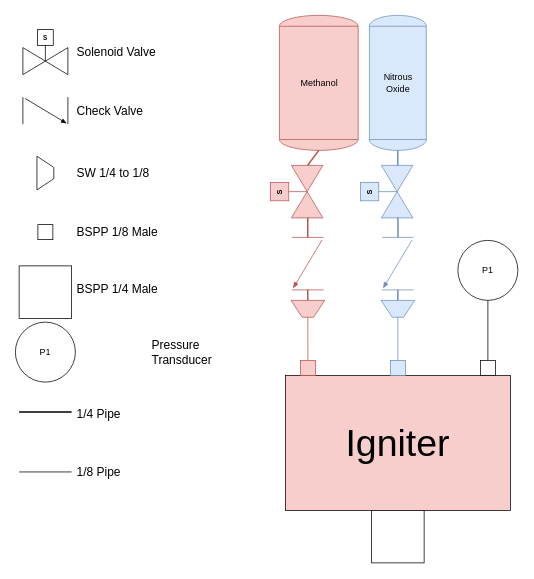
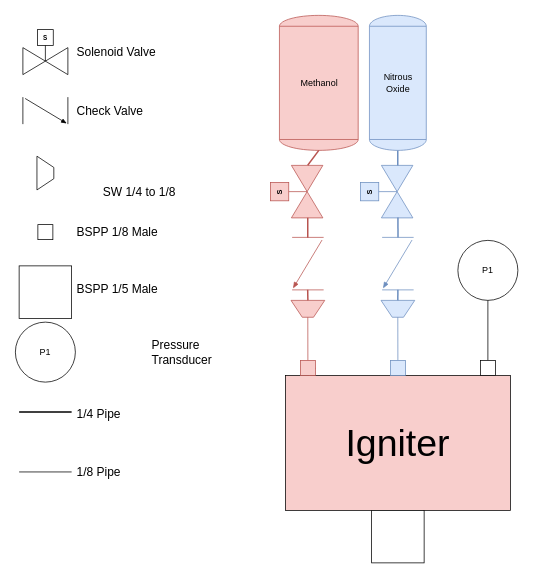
  <mxCell id="0" />
  <mxCell id="1" parent="0" />
  <mxCell id="2" value="Methanol" style="shape=mxgraph.pid.vessels.tank;html=1;pointerEvents=1;align=center;verticalLabelPosition=middle;verticalAlign=middle;dashed=0;labelPosition=center;fillColor=#f8cecc;strokeColor=#b85450;" parent="1" vertex="1"><mxGeometry x="372.1" y="20" width="105" height="180" as="geometry" /></mxCell>
  <mxCell id="3" value="Nitrous&lt;br&gt;Oxide" style="shape=mxgraph.pid.vessels.tank;html=1;pointerEvents=1;align=center;verticalLabelPosition=middle;verticalAlign=middle;dashed=0;labelPosition=center;fillColor=#dae8fc;strokeColor=#6c8ebf;" parent="1" vertex="1"><mxGeometry x="492.1" y="20" width="75.79" height="180" as="geometry" /></mxCell>
  <mxCell id="4" value="" style="verticalLabelPosition=bottom;align=center;html=1;verticalAlign=top;pointerEvents=1;dashed=0;shape=mxgraph.pid2valves.valve;valveType=check;rotation=90;fillColor=#f8cecc;strokeColor=#b85450;" parent="1" vertex="1"><mxGeometry x="375" y="330" width="70" height="42" as="geometry" /></mxCell>
  <mxCell id="5" value="" style="verticalLabelPosition=bottom;align=center;html=1;verticalAlign=top;pointerEvents=1;dashed=0;shape=mxgraph.pid2valves.valve;valveType=gate;actuator=solenoid;rotation=-90;fillColor=#f8cecc;strokeColor=#b85450;" parent="1" vertex="1"><mxGeometry x="360" y="220" width="70" height="70" as="geometry" /></mxCell>
  <mxCell id="6" value="" style="verticalLabelPosition=bottom;align=center;html=1;verticalAlign=top;pointerEvents=1;dashed=0;shape=mxgraph.pid2valves.valve;valveType=gate;actuator=solenoid;rotation=-90;fillColor=#dae8fc;strokeColor=#6c8ebf;" parent="1" vertex="1"><mxGeometry x="480" y="220" width="70" height="70" as="geometry" /></mxCell>
  <mxCell id="7" value="" style="endArrow=none;html=1;rounded=0;entryX=0.5;entryY=1;entryDx=0;entryDy=0;entryPerimeter=0;exitX=1.001;exitY=0.711;exitDx=0;exitDy=0;exitPerimeter=0;fillColor=#f8cecc;strokeColor=#b85450;strokeWidth=2;" parent="1" source="5" target="2" edge="1"><mxGeometry width="50" height="50" relative="1" as="geometry"><mxPoint x="350" y="220" as="sourcePoint" /><mxPoint x="400" y="170" as="targetPoint" /></mxGeometry></mxCell>
  <mxCell id="8" value="" style="endArrow=none;html=1;rounded=0;entryX=0.5;entryY=1;entryDx=0;entryDy=0;entryPerimeter=0;exitX=1.001;exitY=0.711;exitDx=0;exitDy=0;exitPerimeter=0;fillColor=#dae8fc;strokeColor=#6c8ebf;strokeWidth=2;" parent="1" edge="1"><mxGeometry width="50" height="50" relative="1" as="geometry"><mxPoint x="529.86" y="220" as="sourcePoint" /><mxPoint x="529.86" y="200" as="targetPoint" /></mxGeometry></mxCell>
  <mxCell id="9" value="" style="verticalLabelPosition=bottom;align=center;html=1;verticalAlign=top;pointerEvents=1;dashed=0;shape=mxgraph.pid2valves.valve;valveType=check;rotation=90;fillColor=#dae8fc;strokeColor=#6c8ebf;" parent="1" vertex="1"><mxGeometry x="495" y="330" width="70" height="42" as="geometry" /></mxCell>
  <mxCell id="10" value="" style="endArrow=none;html=1;rounded=0;exitX=0.006;exitY=0.503;exitDx=0;exitDy=0;exitPerimeter=0;entryX=0.001;entryY=0.712;entryDx=0;entryDy=0;entryPerimeter=0;strokeWidth=2;fillColor=#f8cecc;strokeColor=#b85450;" parent="1" source="4" target="5" edge="1"><mxGeometry width="50" height="50" relative="1" as="geometry"><mxPoint x="450" y="320" as="sourcePoint" /><mxPoint x="500" y="270" as="targetPoint" /></mxGeometry></mxCell>
  <mxCell id="11" value="" style="endArrow=none;html=1;rounded=0;entryX=0.005;entryY=0.715;entryDx=0;entryDy=0;entryPerimeter=0;exitX=0.003;exitY=0.495;exitDx=0;exitDy=0;exitPerimeter=0;strokeWidth=2;fillColor=#dae8fc;strokeColor=#6c8ebf;" parent="1" source="9" target="6" edge="1"><mxGeometry width="50" height="50" relative="1" as="geometry"><mxPoint x="460" y="340" as="sourcePoint" /><mxPoint x="510" y="290" as="targetPoint" /></mxGeometry></mxCell>
  <mxCell id="12" value="Igniter" style="rounded=0;whiteSpace=wrap;html=1;fontSize=50;fillColor=#f8cecc;" parent="1" vertex="1"><mxGeometry x="380" y="500" width="300" height="180" as="geometry" /></mxCell>
  <mxCell id="13" value="" style="shape=trapezoid;perimeter=trapezoidPerimeter;whiteSpace=wrap;html=1;fixedSize=1;rotation=-180;size=15;fillColor=#f8cecc;strokeColor=#b85450;" parent="1" vertex="1"><mxGeometry x="387.5" y="400" width="45" height="22.5" as="geometry" /></mxCell>
  <mxCell id="14" value="" style="shape=trapezoid;perimeter=trapezoidPerimeter;whiteSpace=wrap;html=1;fixedSize=1;rotation=-180;size=15;fillColor=#dae8fc;strokeColor=#6c8ebf;" parent="1" vertex="1"><mxGeometry x="507.5" y="400" width="45" height="22.5" as="geometry" /></mxCell>
  <mxCell id="15" value="" style="endArrow=none;html=1;rounded=0;exitX=0.5;exitY=1;exitDx=0;exitDy=0;entryX=0.998;entryY=0.506;entryDx=0;entryDy=0;entryPerimeter=0;strokeWidth=2;fillColor=#f8cecc;strokeColor=#b85450;" parent="1" source="13" target="4" edge="1"><mxGeometry width="50" height="50" relative="1" as="geometry"><mxPoint x="450" y="460" as="sourcePoint" /><mxPoint x="450" y="400" as="targetPoint" /></mxGeometry></mxCell>
  <mxCell id="16" value="" style="endArrow=none;html=1;rounded=0;exitX=0.5;exitY=1;exitDx=0;exitDy=0;entryX=0.999;entryY=0.499;entryDx=0;entryDy=0;entryPerimeter=0;strokeWidth=2;fillColor=#dae8fc;strokeColor=#6c8ebf;" parent="1" target="9" edge="1"><mxGeometry width="50" height="50" relative="1" as="geometry"><mxPoint x="529.9" y="400" as="sourcePoint" /><mxPoint x="530" y="390" as="targetPoint" /></mxGeometry></mxCell>
  <mxCell id="17" value="" style="endArrow=none;html=1;rounded=0;exitX=0.5;exitY=0;exitDx=0;exitDy=0;entryX=0.998;entryY=0.506;entryDx=0;entryDy=0;entryPerimeter=0;strokeWidth=1;fillColor=#f8cecc;strokeColor=#b85450;" parent="1" source="22" edge="1"><mxGeometry width="50" height="50" relative="1" as="geometry"><mxPoint x="409.91" y="436.5" as="sourcePoint" /><mxPoint x="409.91" y="422.5" as="targetPoint" /></mxGeometry></mxCell>
  <mxCell id="18" value="" style="endArrow=none;html=1;rounded=0;entryX=0.998;entryY=0.506;entryDx=0;entryDy=0;entryPerimeter=0;strokeWidth=1;exitX=0.5;exitY=0;exitDx=0;exitDy=0;fillColor=#dae8fc;strokeColor=#6c8ebf;" parent="1" source="23" edge="1"><mxGeometry width="50" height="50" relative="1" as="geometry"><mxPoint x="530" y="437" as="sourcePoint" /><mxPoint x="529.91" y="422.5" as="targetPoint" /></mxGeometry></mxCell>
  <mxCell id="19" value="P1" style="ellipse;whiteSpace=wrap;html=1;aspect=fixed;" parent="1" vertex="1"><mxGeometry x="610" y="320" width="80" height="80" as="geometry" /></mxCell>
  <mxCell id="20" value="" style="endArrow=none;html=1;rounded=0;exitX=0.5;exitY=0;exitDx=0;exitDy=0;" parent="1" source="24" edge="1"><mxGeometry width="50" height="50" relative="1" as="geometry"><mxPoint x="600" y="450" as="sourcePoint" /><mxPoint x="650" y="400" as="targetPoint" /></mxGeometry></mxCell>
  <mxCell id="21" value="" style="endArrow=none;html=1;rounded=0;exitX=0.107;exitY=0.002;exitDx=0;exitDy=0;entryX=0.998;entryY=0.506;entryDx=0;entryDy=0;entryPerimeter=0;strokeWidth=1;exitPerimeter=0;fillColor=#f8cecc;strokeColor=#b85450;" parent="1" source="12" target="22" edge="1"><mxGeometry width="50" height="50" relative="1" as="geometry"><mxPoint x="410" y="500" as="sourcePoint" /><mxPoint x="409.91" y="422.5" as="targetPoint" /></mxGeometry></mxCell>
  <mxCell id="22" value="" style="rounded=0;whiteSpace=wrap;html=1;fillColor=#f8cecc;strokeColor=#b85450;" parent="1" vertex="1"><mxGeometry x="400" y="480" width="20" height="20" as="geometry" /></mxCell>
  <mxCell id="23" value="" style="rounded=0;whiteSpace=wrap;html=1;fillColor=#dae8fc;strokeColor=#6c8ebf;" parent="1" vertex="1"><mxGeometry x="520" y="480" width="20" height="20" as="geometry" /></mxCell>
  <mxCell id="24" value="" style="rounded=0;whiteSpace=wrap;html=1;" parent="1" vertex="1"><mxGeometry x="640" y="480" width="20" height="20" as="geometry" /></mxCell>
  <mxCell id="25" value="" style="rounded=0;whiteSpace=wrap;html=1;" parent="1" vertex="1"><mxGeometry x="495" y="680" width="70" height="70" as="geometry" /></mxCell>
  <mxCell id="26" value="" style="rounded=0;whiteSpace=wrap;html=1;" parent="1" vertex="1"><mxGeometry x="50" y="299" width="20" height="20" as="geometry" /></mxCell>
  <mxCell id="27" value="" style="shape=trapezoid;perimeter=trapezoidPerimeter;whiteSpace=wrap;html=1;fixedSize=1;rotation=90;size=15;" parent="1" vertex="1"><mxGeometry x="37.5" y="219" width="45" height="22.5" as="geometry" /></mxCell>
  <mxCell id="28" value="" style="verticalLabelPosition=bottom;align=center;html=1;verticalAlign=top;pointerEvents=1;dashed=0;shape=mxgraph.pid2valves.valve;valveType=check;rotation=0;" parent="1" vertex="1"><mxGeometry x="30" y="129" width="60" height="36" as="geometry" /></mxCell>
  <mxCell id="29" value="" style="verticalLabelPosition=bottom;align=center;html=1;verticalAlign=top;pointerEvents=1;dashed=0;shape=mxgraph.pid2valves.valve;valveType=gate;actuator=solenoid;rotation=0;" parent="1" vertex="1"><mxGeometry x="30" y="39" width="60" height="60" as="geometry" /></mxCell>
  <mxCell id="30" value="" style="endArrow=none;html=1;rounded=0;strokeWidth=2;" parent="1" edge="1"><mxGeometry width="50" height="50" relative="1" as="geometry"><mxPoint x="25" y="548.75" as="sourcePoint" /><mxPoint x="95" y="548.75" as="targetPoint" /></mxGeometry></mxCell>
  <mxCell id="31" value="" style="rounded=0;whiteSpace=wrap;html=1;" parent="1" vertex="1"><mxGeometry x="25" y="354" width="70" height="70" as="geometry" /></mxCell>
  <mxCell id="32" value="" style="endArrow=none;html=1;rounded=0;strokeWidth=1;" parent="1" edge="1"><mxGeometry width="50" height="50" relative="1" as="geometry"><mxPoint x="25" y="628.75" as="sourcePoint" /><mxPoint x="95" y="628.75" as="targetPoint" /></mxGeometry></mxCell>
  <mxCell id="33" value="Solenoid Valve" style="text;html=1;align=left;verticalAlign=middle;resizable=0;points=[];autosize=1;strokeColor=none;fillColor=none;fontSize=16;" parent="1" vertex="1"><mxGeometry x="100" y="54" width="130" height="30" as="geometry" /></mxCell>
  <mxCell id="34" value="Check Valve" style="text;html=1;align=left;verticalAlign=middle;resizable=0;points=[];autosize=1;strokeColor=none;fillColor=none;fontSize=16;" parent="1" vertex="1"><mxGeometry x="100" y="132" width="110" height="30" as="geometry" /></mxCell>
- <mxCell id="35" value="SW 1/4 to 1/8" style="text;html=1;align=left;verticalAlign=middle;resizable=0;points=[];autosize=1;strokeColor=none;fillColor=none;fontSize=16;" parent="1" vertex="1"><mxGeometry x="100" y="215.25" width="120" height="30" as="geometry" /></mxCell>
+ <mxCell id="35" value="SW 1/4 to 1/8" style="text;html=1;align=left;verticalAlign=middle;resizable=0;points=[];autosize=1;strokeColor=none;fillColor=none;fontSize=16;" parent="1" vertex="1"><mxGeometry x="135" y="240.25" width="120" height="30" as="geometry" /></mxCell>
  <mxCell id="36" value="BSPP 1/8 Male" style="text;html=1;align=left;verticalAlign=middle;resizable=0;points=[];autosize=1;strokeColor=none;fillColor=none;fontSize=16;" parent="1" vertex="1"><mxGeometry x="100" y="294" width="130" height="30" as="geometry" /></mxCell>
- <mxCell id="37" value="BSPP 1/4 Male" style="text;html=1;align=left;verticalAlign=middle;resizable=0;points=[];autosize=1;strokeColor=none;fillColor=none;fontSize=16;" parent="1" vertex="1"><mxGeometry x="100" y="370" width="130" height="30" as="geometry" /></mxCell>
+ <mxCell id="37" value="BSPP 1/5 Male" style="text;html=1;align=left;verticalAlign=middle;resizable=0;points=[];autosize=1;strokeColor=none;fillColor=none;fontSize=16;" parent="1" vertex="1"><mxGeometry x="100" y="370" width="130" height="30" as="geometry" /></mxCell>
  <mxCell id="38" value="1/4 Pipe" style="text;html=1;align=left;verticalAlign=middle;resizable=0;points=[];autosize=1;strokeColor=none;fillColor=none;fontSize=16;" parent="1" vertex="1"><mxGeometry x="100" y="536.25" width="80" height="30" as="geometry" /></mxCell>
  <mxCell id="39" value="1/8 Pipe" style="text;html=1;align=left;verticalAlign=middle;resizable=0;points=[];autosize=1;strokeColor=none;fillColor=none;fontSize=16;" parent="1" vertex="1"><mxGeometry x="100" y="613.75" width="80" height="30" as="geometry" /></mxCell>
  <mxCell id="40" value="P1" style="ellipse;whiteSpace=wrap;html=1;aspect=fixed;" parent="1" vertex="1"><mxGeometry x="20" y="429" width="80" height="80" as="geometry" /></mxCell>
  <mxCell id="41" value="Pressure&lt;br&gt;Transducer" style="text;html=1;align=left;verticalAlign=middle;resizable=0;points=[];autosize=1;strokeColor=none;fillColor=none;fontSize=16;" parent="1" vertex="1"><mxGeometry x="200" y="444" width="100" height="50" as="geometry" /></mxCell>
